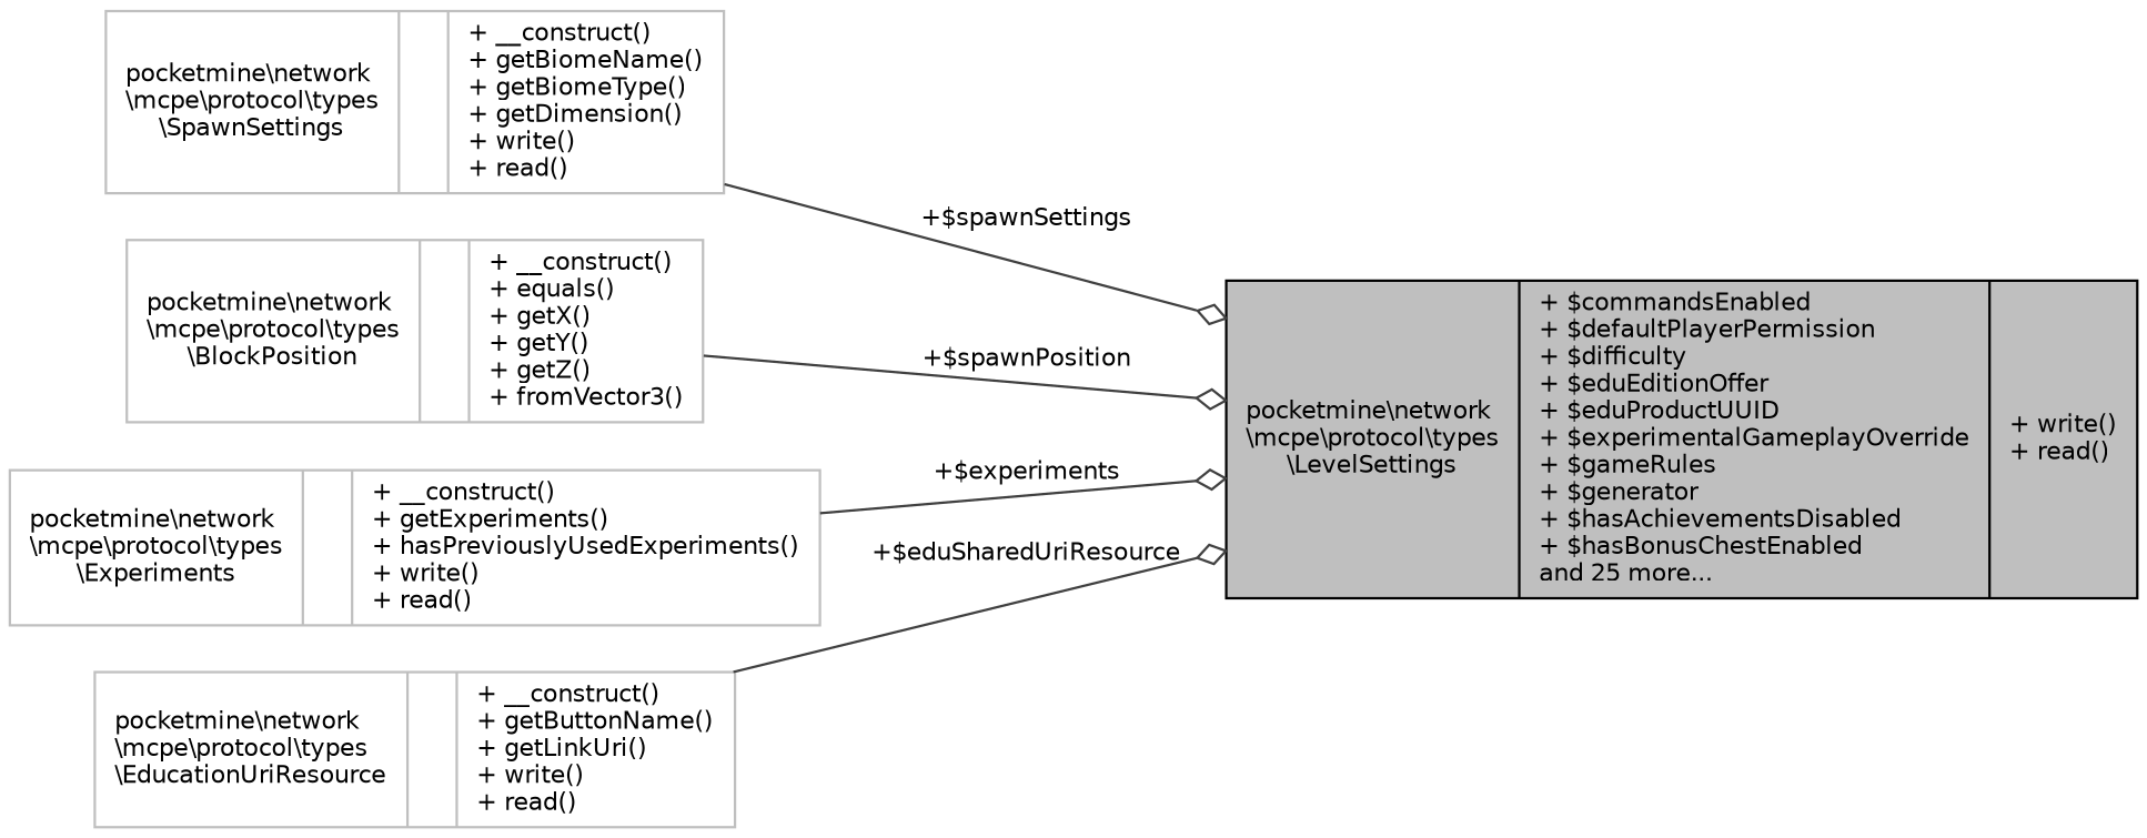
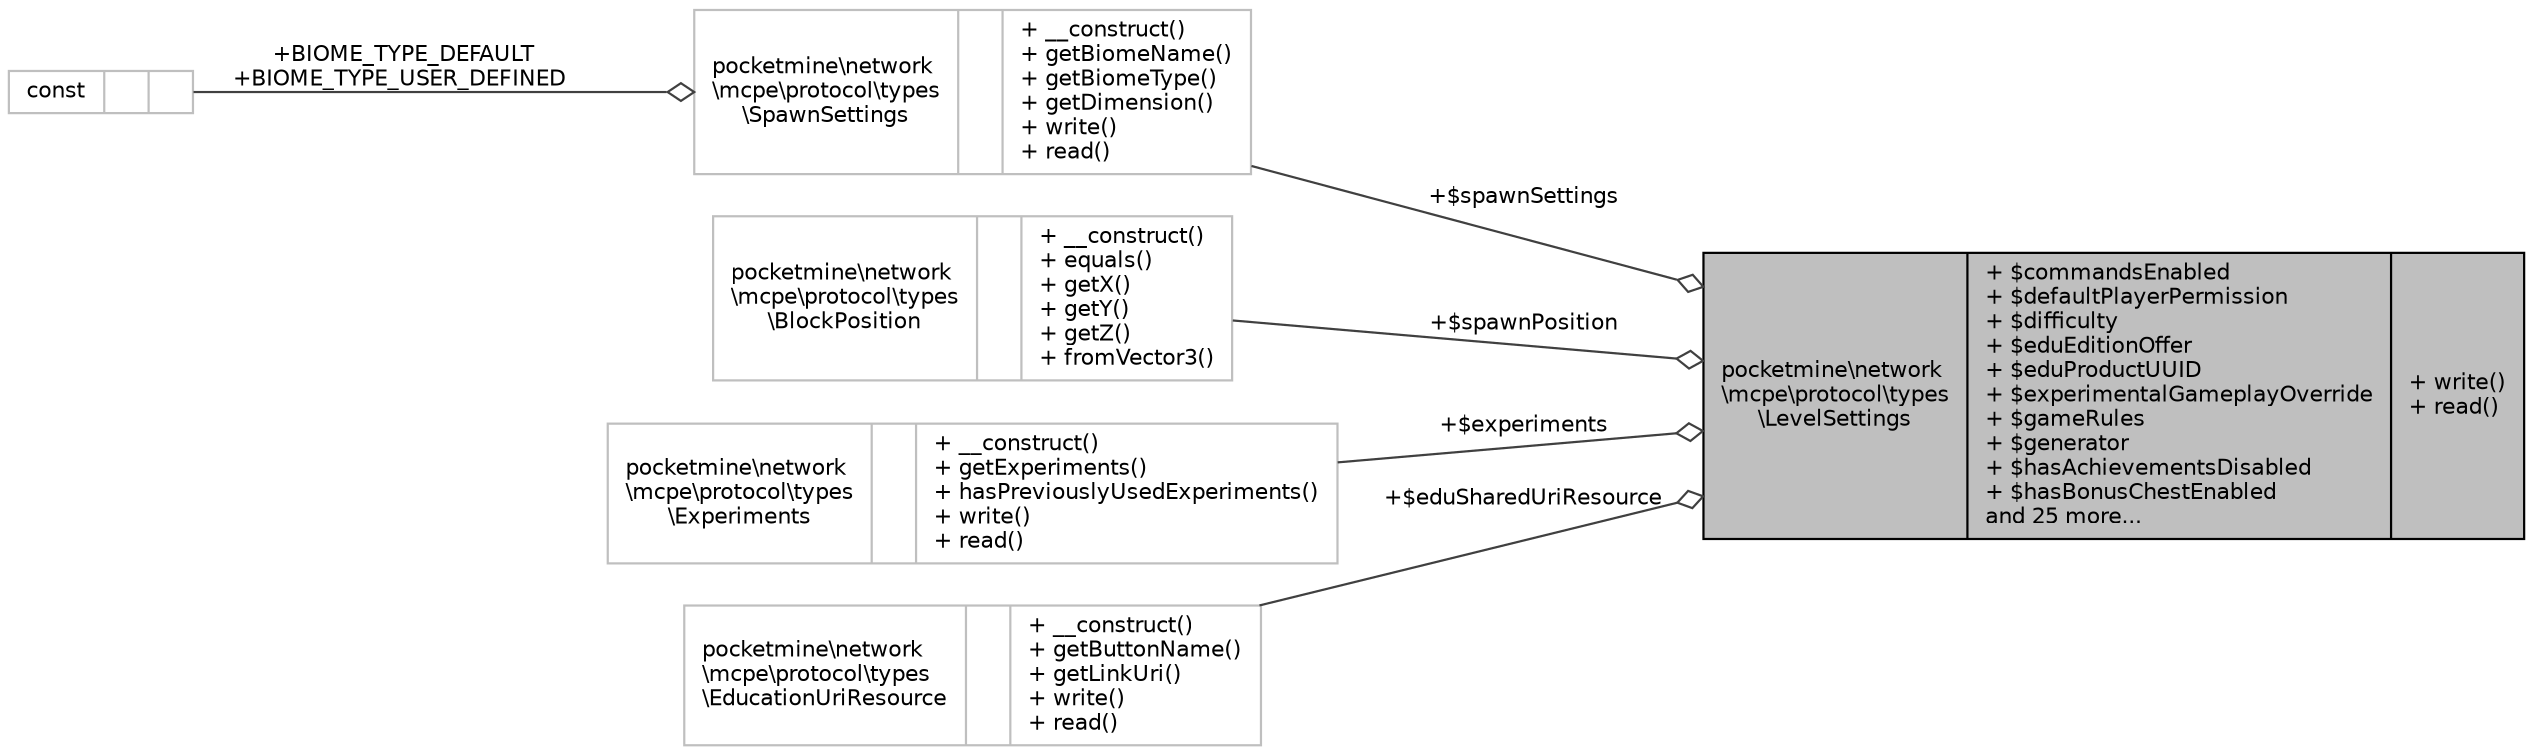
  digraph {
    rankdir=LR
    node [color=grey75 fillcolor=white fontname=Helvetica fontsize=10 shape=record style=filled]
    edge [arrowhead=odiamond color=grey25 fontname=Helvetica fontsize=10 labelfontname=Helvetica labelfontsize=10 style=solid]
    n1 [color=black fillcolor=grey75 fontcolor=black height=0.2 label="{pocketmine\\network\l\\mcpe\\protocol\\types\l\\LevelSettings\n|+ $commandsEnabled\l+ $defaultPlayerPermission\l+ $difficulty\l+ $eduEditionOffer\l+ $eduProductUUID\l+ $experimentalGameplayOverride\l+ $gameRules\l+ $generator\l+ $hasAchievementsDisabled\l+ $hasBonusChestEnabled\land 25 more...\l|+ write()\l+ read()\l}" width=0.4]
    n2 [height=0.2 label="{pocketmine\\network\l\\mcpe\\protocol\\types\l\\SpawnSettings\n||+ __construct()\l+ getBiomeName()\l+ getBiomeType()\l+ getDimension()\l+ write()\l+ read()\l}" width=0.4]
+   n3 [height=0.2 label="{const\n||}" width=0.4]
    n4 [height=0.2 label="{pocketmine\\network\l\\mcpe\\protocol\\types\l\\BlockPosition\n||+ __construct()\l+ equals()\l+ getX()\l+ getY()\l+ getZ()\l+ fromVector3()\l}" width=0.4]
    n5 [height=0.2 label="{pocketmine\\network\l\\mcpe\\protocol\\types\l\\Experiments\n||+ __construct()\l+ getExperiments()\l+ hasPreviouslyUsedExperiments()\l+ write()\l+ read()\l}" width=0.4]
    n6 [height=0.2 label="{pocketmine\\network\l\\mcpe\\protocol\\types\l\\EducationUriResource\n||+ __construct()\l+ getButtonName()\l+ getLinkUri()\l+ write()\l+ read()\l}" width=0.4]
    n2 -> n1 [label=" +$spawnSettings"]
+   n3 -> n2 [label=" +BIOME_TYPE_DEFAULT\n+BIOME_TYPE_USER_DEFINED"]
    n4 -> n1 [label=" +$spawnPosition"]
    n5 -> n1 [label=" +$experiments"]
    n6 -> n1 [label=" +$eduSharedUriResource"]
  }
